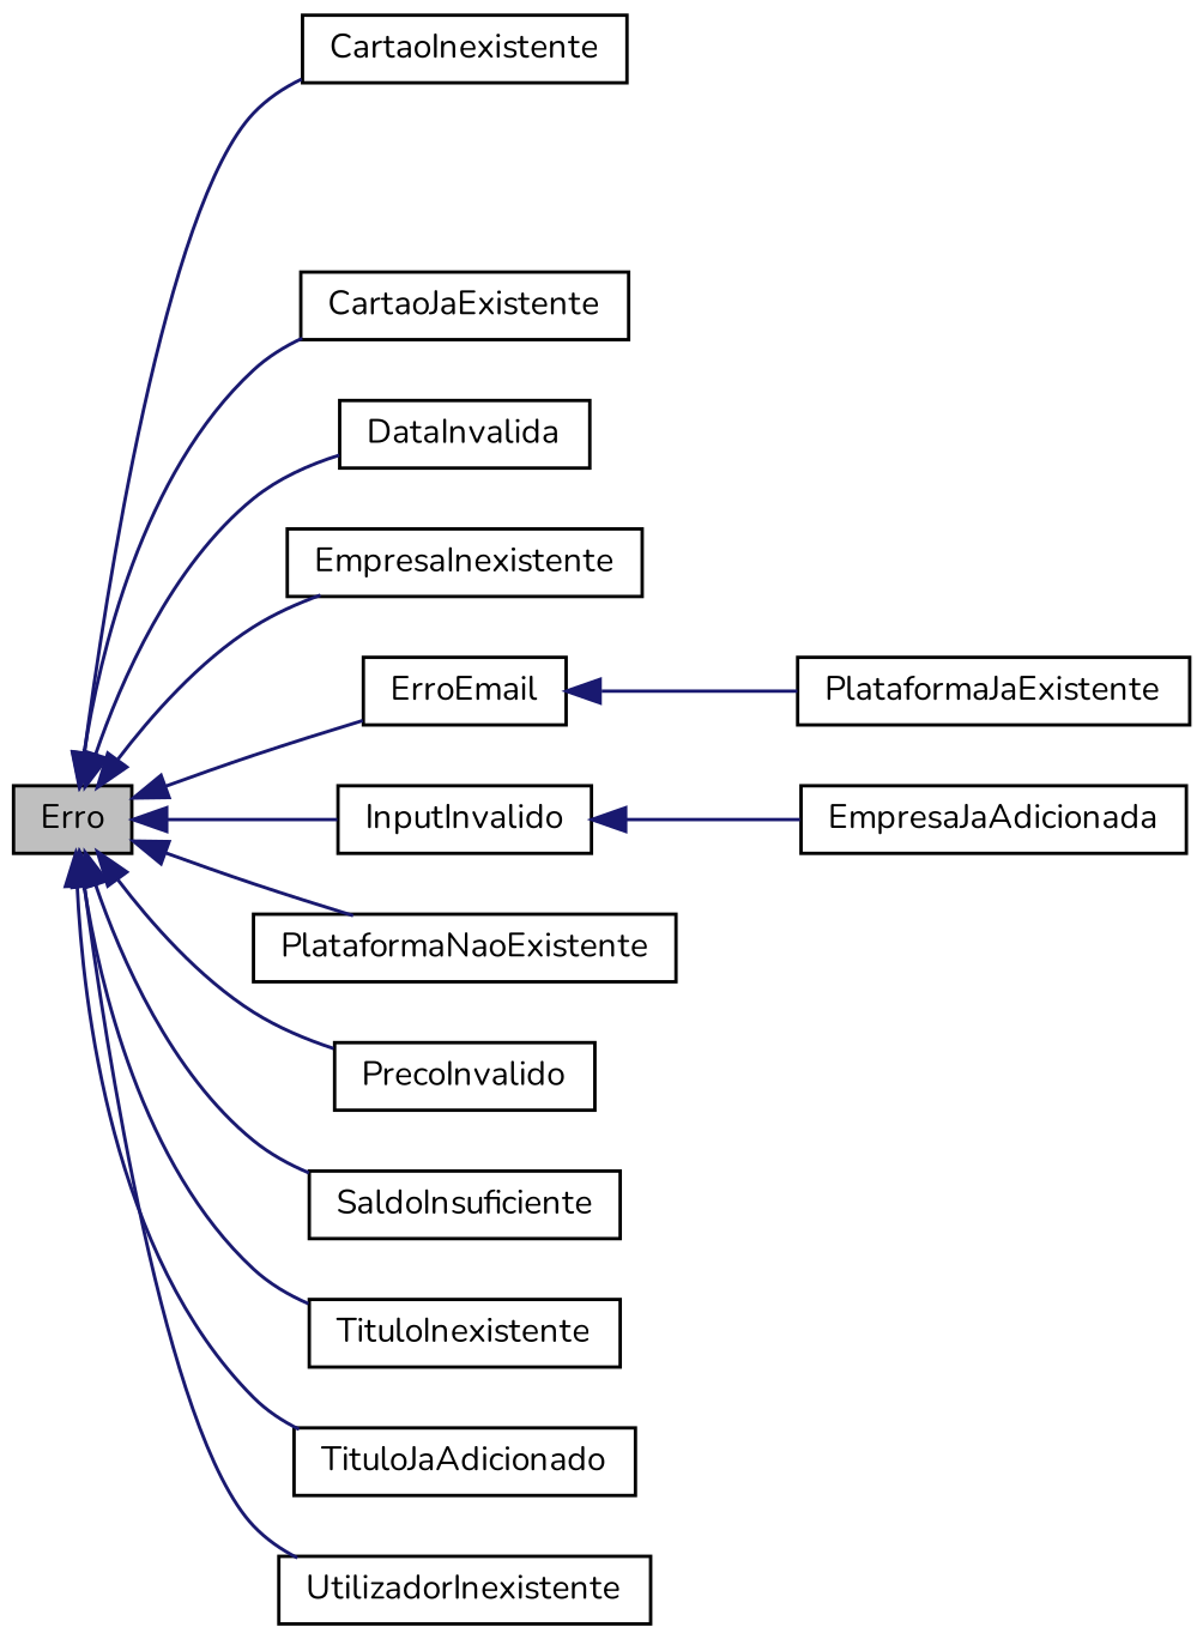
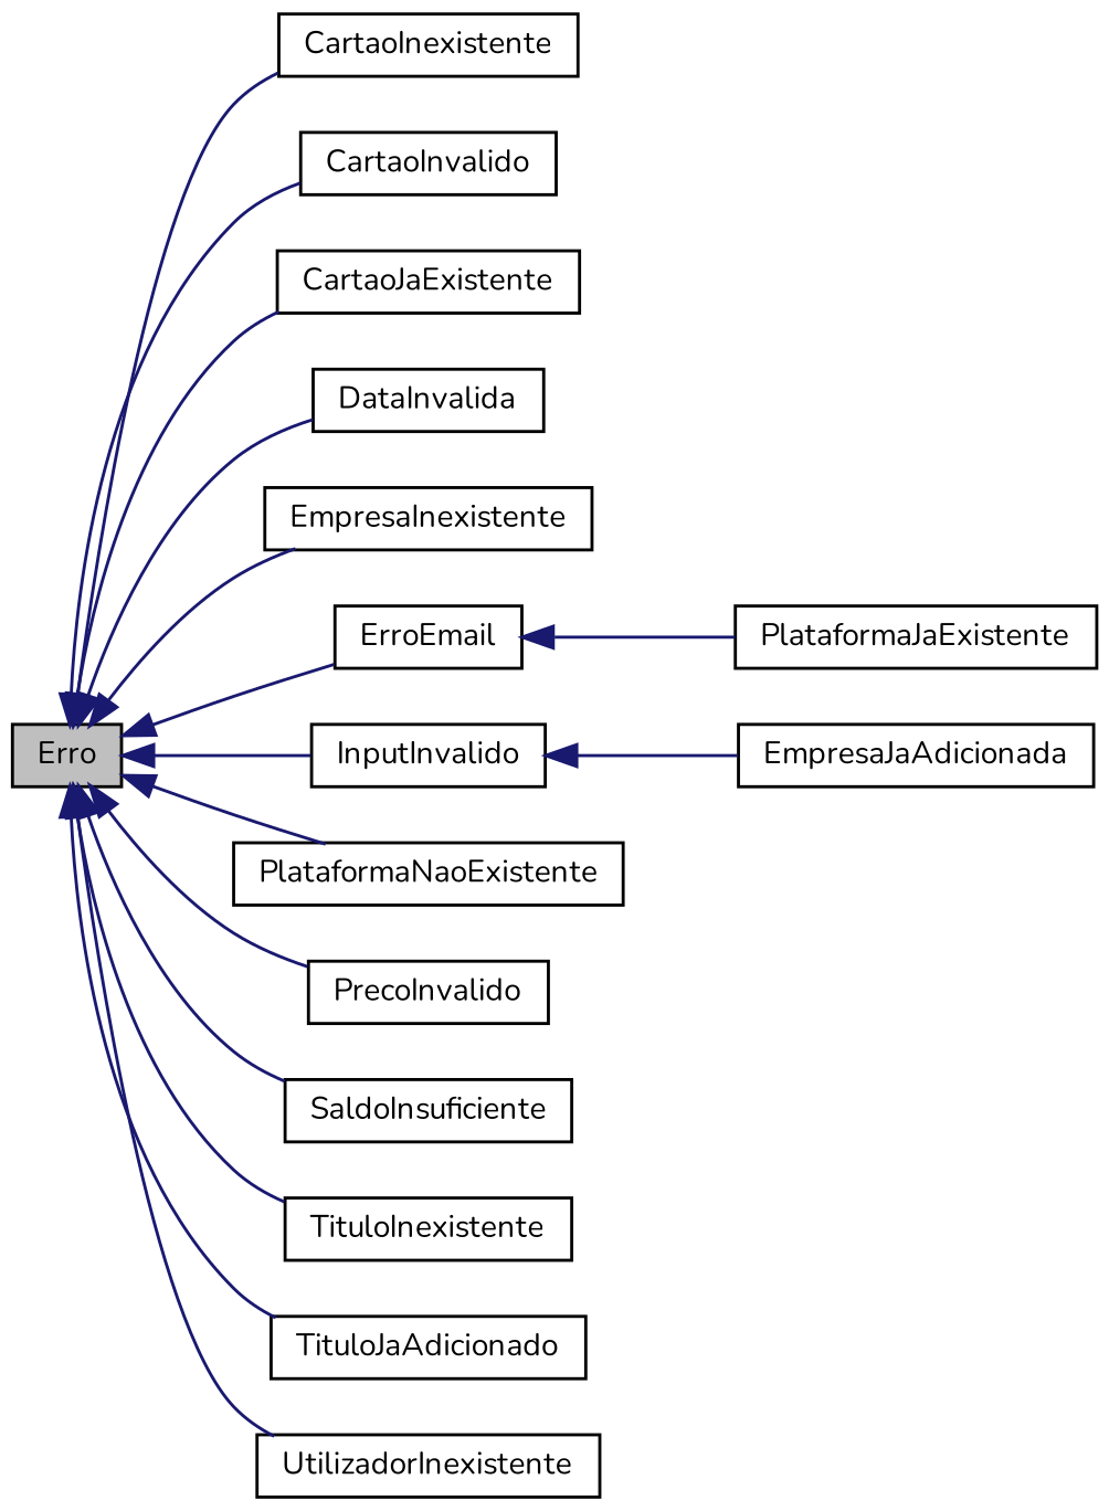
  digraph {
    fontname=Nunito
    rankdir=LR
    node [color=black fillcolor=white fontname=Nunito fontsize=10 shape=record style=filled]
    edge [color=midnightblue dir=back fontname=Nunito fontsize=10 labelfontname=Helvetica labelfontsize=10 style=solid]
    n1 [fillcolor=grey75 fontcolor=black height=0.2 label=Erro width=0.4]
    n2 [height=0.2 label=CartaoInexistente width=0.4]
+   n3 [height=0.2 label=CartaoInvalido width=0.4]
    n4 [height=0.2 label=CartaoJaExistente width=0.4]
    n5 [height=0.2 label=DataInvalida width=0.4]
    n6 [height=0.2 label=EmpresaInexistente width=0.4]
    n7 [height=0.2 label=ErroEmail width=0.4]
    n8 [height=0.2 label=InputInvalido width=0.4]
    n9 [height=0.2 label=PlataformaNaoExistente width=0.4]
    n10 [height=0.2 label=PrecoInvalido width=0.4]
    n11 [height=0.2 label=SaldoInsuficiente width=0.4]
    n12 [height=0.2 label=TituloInexistente width=0.4]
    n13 [height=0.2 label=TituloJaAdicionado width=0.4]
    n14 [height=0.2 label=UtilizadorInexistente width=0.4]
    n15 [height=0.2 label=EmpresaJaAdicionada width=0.4]
    n16 [height=0.2 label=PlataformaJaExistente width=0.4]
    n1 -> n2
+   n1 -> n3
    n1 -> n4
    n1 -> n5
    n1 -> n6
    n1 -> n7
    n1 -> n8
    n1 -> n9
    n1 -> n10
    n1 -> n11
    n1 -> n12
    n1 -> n13
    n1 -> n14
    n7 -> n16
    n8 -> n15
  }
